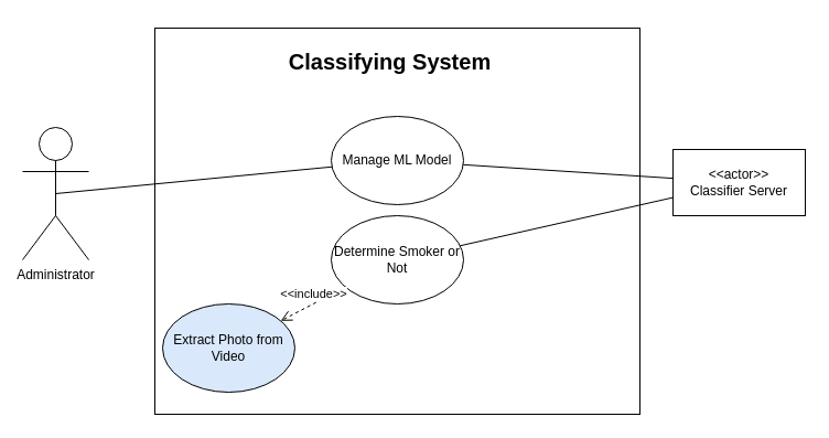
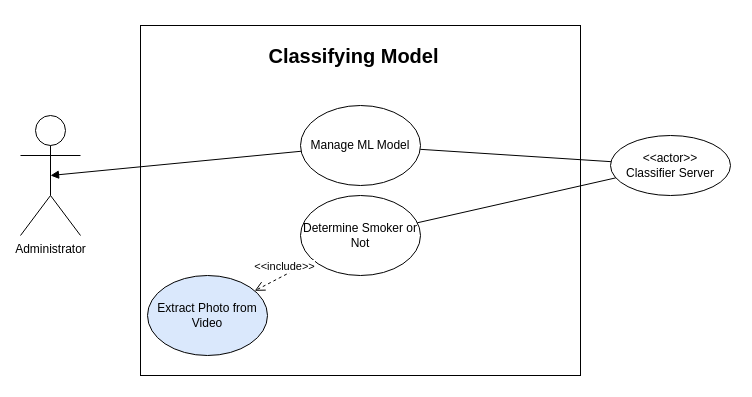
  <mxCell id="0" />
  <mxCell id="1" parent="0" />
  <mxCell id="2" value="" style="rounded=0;whiteSpace=wrap;html=1;" parent="1" vertex="1"><mxGeometry x="140" y="25" width="440" height="350" as="geometry" /></mxCell>
  <mxCell id="3" value="Administrator" style="shape=umlActor;verticalLabelPosition=bottom;labelBackgroundColor=#ffffff;verticalAlign=top;html=1;outlineConnect=0;" parent="1" vertex="1"><mxGeometry x="20" y="115" width="60" height="120" as="geometry" /></mxCell>
- <mxCell id="4" value="&lt;b&gt;&lt;font style=&quot;font-size: 20px&quot;&gt;Classifying System&lt;/font&gt;&lt;/b&gt;" style="text;html=1;strokeColor=none;fillColor=none;align=center;verticalAlign=middle;whiteSpace=wrap;rounded=0;" parent="1" vertex="1"><mxGeometry x="147" y="20" width="413" height="70" as="geometry" /></mxCell>
- <mxCell id="5" value="&lt;div&gt;&amp;lt;&amp;lt;actor&amp;gt;&amp;gt;&lt;/div&gt;&lt;div&gt;Classifier Server&lt;br&gt;&lt;/div&gt;" style="rounded=0;whiteSpace=wrap;html=1;" parent="1" vertex="1"><mxGeometry x="610" y="135" width="120" height="60" as="geometry" /></mxCell>
+ <mxCell id="4" value="&lt;b&gt;&lt;font style=&quot;font-size: 20px&quot;&gt;Classifying Model&lt;/font&gt;&lt;/b&gt;" style="text;html=1;strokeColor=none;fillColor=none;align=center;verticalAlign=middle;whiteSpace=wrap;rounded=0;" parent="1" vertex="1"><mxGeometry x="147" y="20" width="413" height="70" as="geometry" /></mxCell>
+ <mxCell id="5" value="&lt;div&gt;&amp;lt;&amp;lt;actor&amp;gt;&amp;gt;&lt;/div&gt;&lt;div&gt;Classifier Server&lt;br&gt;&lt;/div&gt;" style="ellipse;whiteSpace=wrap;html=1;" parent="1" vertex="1"><mxGeometry x="610" y="135" width="120" height="60" as="geometry" /></mxCell>
  <mxCell id="6" value="Extract Photo from Video" style="ellipse;whiteSpace=wrap;html=1;fillColor=#dae8fc;" parent="1" vertex="1"><mxGeometry x="147" y="275" width="120" height="80" as="geometry" /></mxCell>
  <mxCell id="7" value="Determine Smoker or Not" style="ellipse;whiteSpace=wrap;html=1;" parent="1" vertex="1"><mxGeometry x="300" y="195" width="120" height="80" as="geometry" /></mxCell>
  <mxCell id="8" value="&amp;lt;&amp;lt;include&amp;gt;&amp;gt;" style="html=1;verticalAlign=bottom;endArrow=open;dashed=1;endSize=8;" parent="1" source="7" target="6" edge="1"><mxGeometry relative="1" as="geometry"><mxPoint x="328.839" y="104.104" as="sourcePoint" /><mxPoint x="270.939" y="145.758" as="targetPoint" /><mxPoint as="offset" /></mxGeometry></mxCell>
  <mxCell id="9" value="" style="endArrow=none;html=1;" parent="1" source="7" target="5" edge="1"><mxGeometry width="50" height="50" relative="1" as="geometry"><mxPoint x="410" y="145" as="sourcePoint" /><mxPoint x="600" y="220" as="targetPoint" /></mxGeometry></mxCell>
  <mxCell id="10" value="Manage ML Model&lt;br&gt;" style="ellipse;whiteSpace=wrap;html=1;" parent="1" vertex="1"><mxGeometry x="300" y="105" width="120" height="80" as="geometry" /></mxCell>
  <mxCell id="11" value="" style="endArrow=none;html=1;" parent="1" source="10" target="5" edge="1"><mxGeometry width="50" height="50" relative="1" as="geometry"><mxPoint x="414.603" y="244.04" as="sourcePoint" /><mxPoint x="620" y="159.645" as="targetPoint" /></mxGeometry></mxCell>
- <mxCell id="12" value="" style="endArrow=none;html=1;entryX=0.5;entryY=0.5;entryDx=0;entryDy=0;entryPerimeter=0;" parent="1" source="10" target="3" edge="1"><mxGeometry width="50" height="50" relative="1" as="geometry"><mxPoint x="424.603" y="254.04" as="sourcePoint" /><mxPoint x="630" y="169.645" as="targetPoint" /></mxGeometry></mxCell>
+ <mxCell id="12" value="" style="endArrow=block;html=1;entryX=0.5;entryY=0.5;entryDx=0;entryDy=0;entryPerimeter=0;" parent="1" source="10" target="3" edge="1"><mxGeometry width="50" height="50" relative="1" as="geometry"><mxPoint x="424.603" y="254.04" as="sourcePoint" /><mxPoint x="630" y="169.645" as="targetPoint" /></mxGeometry></mxCell>
